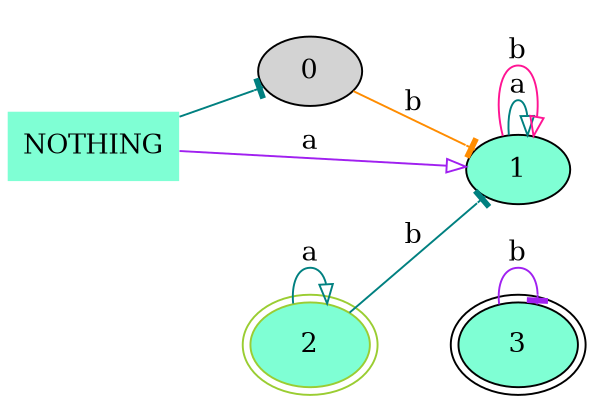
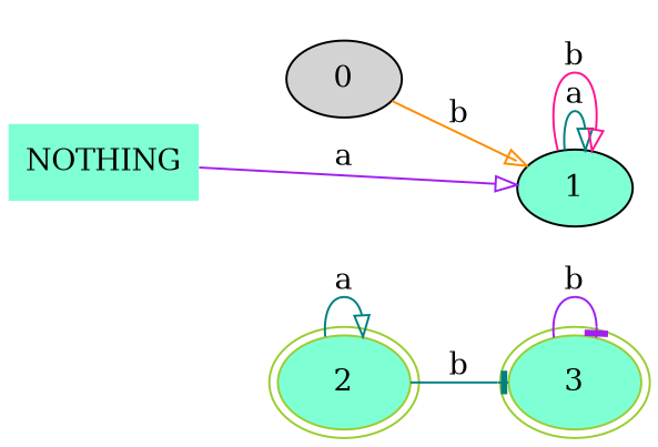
  digraph {
    rankdir=LR
    node [fillcolor=aquamarine style=filled]
    edge [arrowhead=tee color=teal]
    NOTHING [shape=none]
    n2 [fillcolor=lightgrey label=0]
    n3 [label=1]
    n4 [color=yellowgreen label=2 peripheries=2]
-   n5 [color=black label=3 peripheries=2]
-   NOTHING -> n2
+   n5 [color=yellowgreen label=3 peripheries=2]
    NOTHING -> n3 [arrowhead=onormal color=purple label=a]
-   n2 -> n3 [color=darkorange label=b]
+   n2 -> n3 [arrowhead=onormal color=darkorange label=b]
    n3 -> n3 [arrowhead=onormal label=a]
    n3 -> n3 [arrowhead=onormal color=deeppink label=b]
    n4 -> n4 [arrowhead=onormal label=a]
-   n4 -> n3 [label=b]
+   n4 -> n5 [label=b]
    n5 -> n5 [color=purple label=b]
  }
